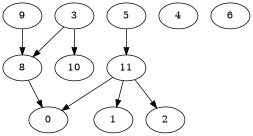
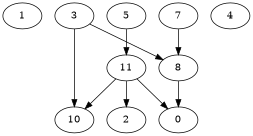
  digraph {
    n1 [label=1]
    n2 [label=2]
    n3 [label=3]
    n4 [label=8]
    n5 [label=10]
    n6 [label=0]
    n7 [label=4]
    n8 [label=5]
    n9 [label=11]
-   n10 [label=6]
-   n11 [label=9]
+   n11 [label=7]
    n3 -> n4
    n3 -> n5
    n4 -> n6
    n8 -> n9
    n9 -> n2
-   n9 -> n1
+   n9 -> n5
    n9 -> n6
    n11 -> n4
  }
